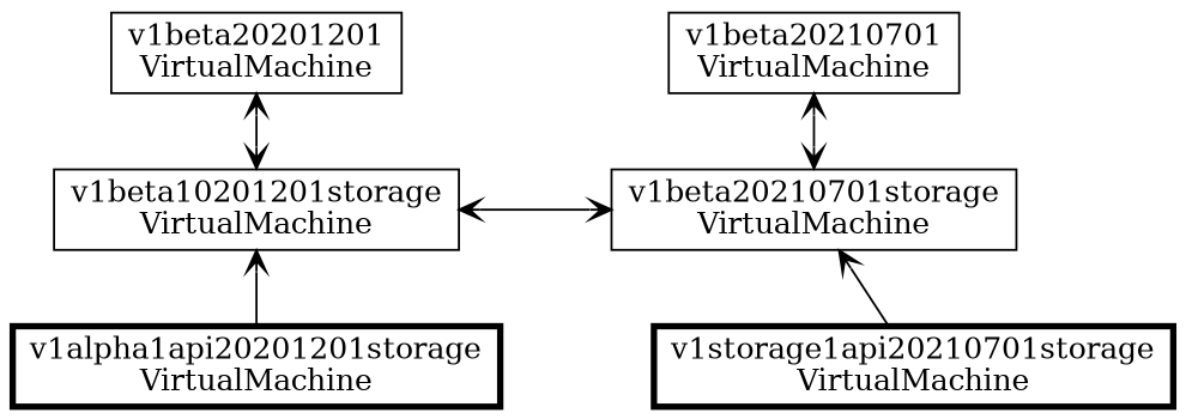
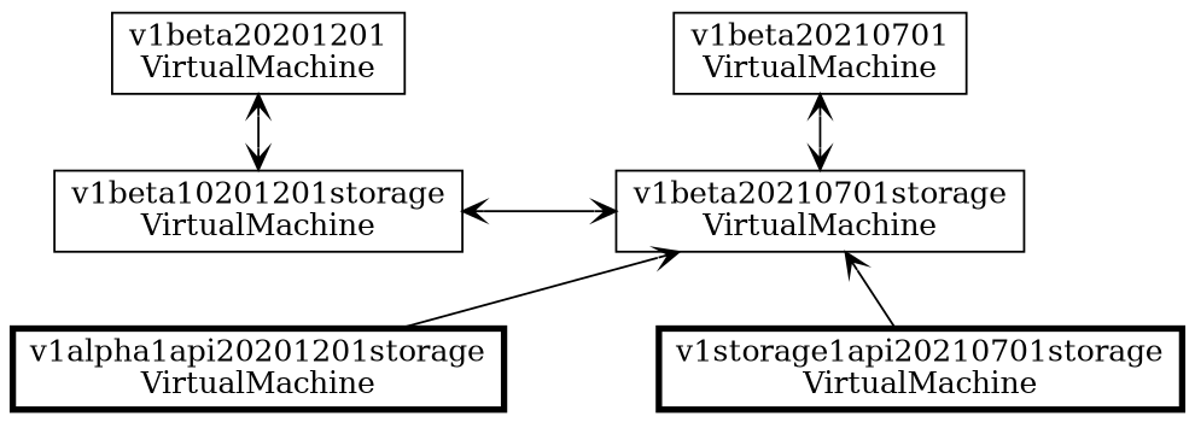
  graph {
    nodesep=1
    node [shape=rect]
    edge [arrowhead=vee arrowtail=vee dir=both]
    n1 [label="v1beta10201201storage\nVirtualMachine"]
    n2 [label="v1beta20210701storage\nVirtualMachine"]
    n3 [label="v1beta20201201\nVirtualMachine"]
    n4 [label="v1beta20210701\nVirtualMachine"]
    n5 [label="v1alpha1api20201201storage\nVirtualMachine" penwidth=3]
    n6 [label="v1storage1api20210701storage\nVirtualMachine" penwidth=3]
    subgraph sub_1 {
      rank=same
      n1
      n2
    }
    subgraph sub_2 {
      rank=same
      n3
      n4
    }
    subgraph sub_3 {
      rank=same
      n5
      n6
    }
    n1 -- n2
-   n1 -- n5 [arrowhead=none]
+   n2 -- n5 [arrowhead=none]
    n2 -- n6 [arrowhead=none]
    n3 -- n1
    n4 -- n2
  }
